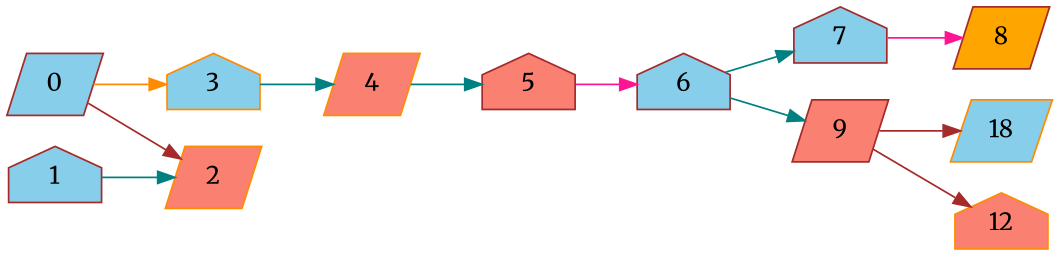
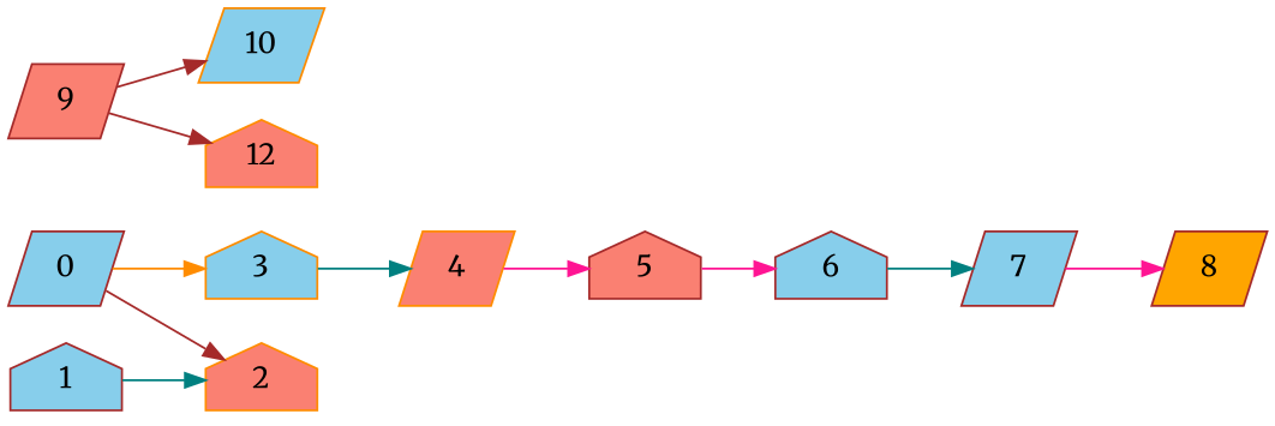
  strict digraph {
    fontname=Merriweather
    rankdir=LR
    node [color=brown fillcolor=skyblue fontname=Merriweather shape=house style=filled]
    edge [color=teal fontname=Merriweather]
    0 [shape=parallelogram]
    3 [color=darkorange]
-   2 [color=darkorange fillcolor=salmon shape=parallelogram]
+   2 [color=darkorange fillcolor=salmon]
    1
    4 [color=darkorange fillcolor=salmon shape=parallelogram]
    5 [fillcolor=salmon]
    6
-   7
+   7 [shape=parallelogram]
    9 [fillcolor=salmon shape=parallelogram]
    8 [fillcolor=orange shape=parallelogram]
-   10 [color=darkorange shape=parallelogram label=18]
+   10 [color=darkorange shape=parallelogram]
    n12 [color=darkorange fillcolor=salmon label=12]
    0 -> 3 [color=darkorange]
    0 -> 2 [color=brown]
    3 -> 4
    1 -> 2
-   4 -> 5
+   4 -> 5 [color=deeppink]
    5 -> 6 [color=deeppink]
    6 -> 7
-   6 -> 9
    7 -> 8 [color=deeppink]
    9 -> 10 [color=brown]
    9 -> n12 [color=brown]
  }
